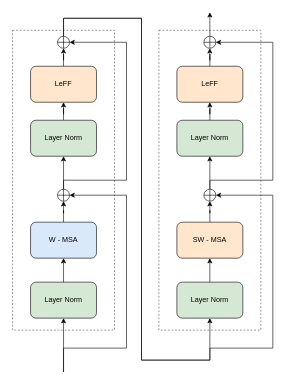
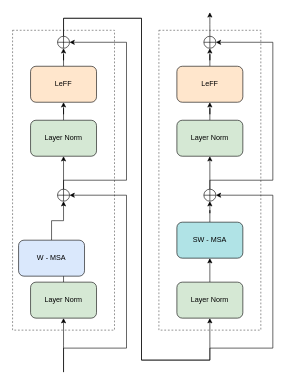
  <mxCell id="0" />
  <mxCell id="1" parent="0" />
  <mxCell id="2" value="&lt;pre style=&quot;background-color: rgb(255 , 255 , 255) ; font-family: &amp;quot;jetbrains mono&amp;quot; , monospace ; font-size: 10px&quot;&gt;&lt;br&gt;&lt;/pre&gt;" style="rounded=0;whiteSpace=wrap;html=1;verticalAlign=top;fillColor=none;align=center;dashed=1;strokeColor=#4D4D4D;fontColor=default;" vertex="1" parent="1"><mxGeometry x="20" y="50" width="170" height="500" as="geometry" /></mxCell>
  <mxCell id="3" value="" style="edgeStyle=orthogonalEdgeStyle;rounded=0;orthogonalLoop=1;jettySize=auto;html=1;" edge="1" parent="1" source="5" target="7"><mxGeometry relative="1" as="geometry" /></mxCell>
  <mxCell id="4" style="edgeStyle=orthogonalEdgeStyle;rounded=0;orthogonalLoop=1;jettySize=auto;html=1;exitX=0.5;exitY=1;exitDx=0;exitDy=0;endArrow=none;endFill=0;startArrow=classic;startFill=1;" edge="1" parent="1" source="5"><mxGeometry relative="1" as="geometry"><mxPoint x="105" y="620" as="targetPoint" /></mxGeometry></mxCell>
  <mxCell id="5" value="Layer Norm" style="rounded=1;whiteSpace=wrap;html=1;fillColor=#d5e8d4;strokeColor=#000000;" vertex="1" parent="1"><mxGeometry x="50" y="470" width="110" height="60" as="geometry" /></mxCell>
  <mxCell id="6" value="" style="edgeStyle=orthogonalEdgeStyle;rounded=0;orthogonalLoop=1;jettySize=auto;html=1;" edge="1" parent="1" source="7" target="14"><mxGeometry relative="1" as="geometry" /></mxCell>
- <mxCell id="7" value="W - MSA" style="rounded=1;whiteSpace=wrap;html=1;fillColor=#dae8fc;strokeColor=#000000;" vertex="1" parent="1"><mxGeometry x="50" y="370" width="110" height="60" as="geometry" /></mxCell>
+ <mxCell id="7" value="W - MSA" style="rounded=1;whiteSpace=wrap;html=1;fillColor=#dae8fc;strokeColor=#000000;" vertex="1" parent="1"><mxGeometry x="30" y="400" width="110" height="60" as="geometry" /></mxCell>
  <mxCell id="8" value="" style="edgeStyle=orthogonalEdgeStyle;rounded=0;orthogonalLoop=1;jettySize=auto;html=1;" edge="1" parent="1" source="9" target="11"><mxGeometry relative="1" as="geometry" /></mxCell>
  <mxCell id="9" value="Layer Norm" style="rounded=1;whiteSpace=wrap;html=1;fillColor=#d5e8d4;strokeColor=#000000;" vertex="1" parent="1"><mxGeometry x="50" y="200" width="110" height="60" as="geometry" /></mxCell>
  <mxCell id="10" value="" style="edgeStyle=orthogonalEdgeStyle;rounded=0;orthogonalLoop=1;jettySize=auto;html=1;startArrow=none;startFill=0;endArrow=classic;endFill=1;" edge="1" parent="1" source="11" target="17"><mxGeometry relative="1" as="geometry" /></mxCell>
  <mxCell id="11" value="LeFF" style="rounded=1;whiteSpace=wrap;html=1;fillColor=#ffe6cc;strokeColor=#000000;" vertex="1" parent="1"><mxGeometry x="50" y="110" width="110" height="60" as="geometry" /></mxCell>
  <mxCell id="12" value="" style="edgeStyle=orthogonalEdgeStyle;rounded=0;orthogonalLoop=1;jettySize=auto;html=1;" edge="1" parent="1" source="14" target="9"><mxGeometry relative="1" as="geometry" /></mxCell>
  <mxCell id="13" style="edgeStyle=orthogonalEdgeStyle;rounded=0;orthogonalLoop=1;jettySize=auto;html=1;exitX=0.5;exitY=0;exitDx=0;exitDy=0;startArrow=none;startFill=0;endArrow=classic;endFill=1;entryX=1;entryY=0.5;entryDx=0;entryDy=0;" edge="1" parent="1" source="14" target="17"><mxGeometry relative="1" as="geometry"><mxPoint x="330" y="60" as="targetPoint" /><Array as="points"><mxPoint x="105" y="300" /><mxPoint x="210" y="300" /><mxPoint x="210" y="70" /></Array></mxGeometry></mxCell>
  <mxCell id="14" value="" style="shape=orEllipse;perimeter=ellipsePerimeter;whiteSpace=wrap;html=1;backgroundOutline=1;fontColor=#FF170F;strokeColor=#000000;align=center;verticalAlign=top;fillColor=default;" vertex="1" parent="1"><mxGeometry x="95" y="315" width="20" height="20" as="geometry" /></mxCell>
  <mxCell id="15" style="edgeStyle=orthogonalEdgeStyle;rounded=0;orthogonalLoop=1;jettySize=auto;html=1;startArrow=none;startFill=0;endArrow=classic;endFill=1;entryX=1;entryY=0.5;entryDx=0;entryDy=0;" edge="1" parent="1" target="14"><mxGeometry relative="1" as="geometry"><mxPoint x="300" y="340" as="targetPoint" /><mxPoint x="105" y="620" as="sourcePoint" /><Array as="points"><mxPoint x="105" y="580" /><mxPoint x="210" y="580" /><mxPoint x="210" y="325" /></Array></mxGeometry></mxCell>
  <mxCell id="16" style="edgeStyle=orthogonalEdgeStyle;rounded=0;orthogonalLoop=1;jettySize=auto;html=1;exitX=0.5;exitY=0;exitDx=0;exitDy=0;startArrow=none;startFill=0;endArrow=classic;endFill=1;entryX=0.5;entryY=1;entryDx=0;entryDy=0;" edge="1" parent="1" source="17" target="20"><mxGeometry relative="1" as="geometry"><mxPoint x="325" y="670" as="targetPoint" /><Array as="points"><mxPoint x="105" y="30" /><mxPoint x="235" y="30" /><mxPoint x="235" y="600" /><mxPoint x="349" y="600" /></Array></mxGeometry></mxCell>
  <mxCell id="17" value="" style="shape=orEllipse;perimeter=ellipsePerimeter;whiteSpace=wrap;html=1;backgroundOutline=1;fontColor=#FF170F;strokeColor=#000000;align=center;verticalAlign=top;fillColor=default;" vertex="1" parent="1"><mxGeometry x="95" y="60" width="20" height="20" as="geometry" /></mxCell>
  <mxCell id="18" value="&lt;pre style=&quot;background-color: rgb(255 , 255 , 255) ; font-family: &amp;quot;jetbrains mono&amp;quot; , monospace ; font-size: 10px&quot;&gt;&lt;br&gt;&lt;/pre&gt;" style="rounded=0;whiteSpace=wrap;html=1;verticalAlign=top;fillColor=none;align=center;dashed=1;strokeColor=#4D4D4D;fontColor=default;" vertex="1" parent="1"><mxGeometry x="264" y="50" width="170" height="500" as="geometry" /></mxCell>
  <mxCell id="19" value="" style="edgeStyle=orthogonalEdgeStyle;rounded=0;orthogonalLoop=1;jettySize=auto;html=1;" edge="1" parent="1" source="20" target="22"><mxGeometry relative="1" as="geometry" /></mxCell>
  <mxCell id="20" value="Layer Norm" style="rounded=1;whiteSpace=wrap;html=1;fillColor=#d5e8d4;strokeColor=#000000;" vertex="1" parent="1"><mxGeometry x="294" y="470" width="110" height="60" as="geometry" /></mxCell>
  <mxCell id="21" value="" style="edgeStyle=orthogonalEdgeStyle;rounded=0;orthogonalLoop=1;jettySize=auto;html=1;" edge="1" parent="1" source="22" target="29"><mxGeometry relative="1" as="geometry" /></mxCell>
- <mxCell id="22" value="SW - MSA" style="rounded=1;whiteSpace=wrap;html=1;fillColor=#ffe6cc;strokeColor=#000000;" vertex="1" parent="1"><mxGeometry x="294" y="370" width="110" height="60" as="geometry" /></mxCell>
+ <mxCell id="22" value="SW - MSA" style="rounded=1;whiteSpace=wrap;html=1;fillColor=#b0e3e6;strokeColor=#000000;" vertex="1" parent="1"><mxGeometry x="294" y="370" width="110" height="60" as="geometry" /></mxCell>
  <mxCell id="23" value="" style="edgeStyle=orthogonalEdgeStyle;rounded=0;orthogonalLoop=1;jettySize=auto;html=1;" edge="1" parent="1" source="24" target="26"><mxGeometry relative="1" as="geometry" /></mxCell>
  <mxCell id="24" value="Layer Norm" style="rounded=1;whiteSpace=wrap;html=1;fillColor=#d5e8d4;strokeColor=#000000;" vertex="1" parent="1"><mxGeometry x="294" y="200" width="110" height="60" as="geometry" /></mxCell>
  <mxCell id="25" value="" style="edgeStyle=orthogonalEdgeStyle;rounded=0;orthogonalLoop=1;jettySize=auto;html=1;startArrow=none;startFill=0;endArrow=classic;endFill=1;" edge="1" parent="1" source="26" target="32"><mxGeometry relative="1" as="geometry" /></mxCell>
  <mxCell id="26" value="LeFF" style="rounded=1;whiteSpace=wrap;html=1;fillColor=#ffe6cc;strokeColor=#000000;" vertex="1" parent="1"><mxGeometry x="294" y="110" width="110" height="60" as="geometry" /></mxCell>
  <mxCell id="27" value="" style="edgeStyle=orthogonalEdgeStyle;rounded=0;orthogonalLoop=1;jettySize=auto;html=1;" edge="1" parent="1" source="29" target="24"><mxGeometry relative="1" as="geometry" /></mxCell>
  <mxCell id="28" style="edgeStyle=orthogonalEdgeStyle;rounded=0;orthogonalLoop=1;jettySize=auto;html=1;exitX=0.5;exitY=0;exitDx=0;exitDy=0;startArrow=none;startFill=0;endArrow=classic;endFill=1;entryX=1;entryY=0.5;entryDx=0;entryDy=0;" edge="1" parent="1" source="29" target="32"><mxGeometry relative="1" as="geometry"><mxPoint x="574" y="60" as="targetPoint" /><Array as="points"><mxPoint x="349" y="300" /><mxPoint x="454" y="300" /><mxPoint x="454" y="70" /></Array></mxGeometry></mxCell>
  <mxCell id="29" value="" style="shape=orEllipse;perimeter=ellipsePerimeter;whiteSpace=wrap;html=1;backgroundOutline=1;fontColor=#FF170F;strokeColor=#000000;align=center;verticalAlign=top;fillColor=default;" vertex="1" parent="1"><mxGeometry x="339" y="315" width="20" height="20" as="geometry" /></mxCell>
  <mxCell id="30" style="edgeStyle=orthogonalEdgeStyle;rounded=0;orthogonalLoop=1;jettySize=auto;html=1;startArrow=none;startFill=0;endArrow=classic;endFill=1;entryX=1;entryY=0.5;entryDx=0;entryDy=0;exitX=0.5;exitY=0;exitDx=0;exitDy=0;" edge="1" parent="1" target="29" source="17"><mxGeometry relative="1" as="geometry"><mxPoint x="544" y="340" as="targetPoint" /><mxPoint x="105" y="-20" as="sourcePoint" /><Array as="points"><mxPoint x="105" y="30" /><mxPoint x="235" y="30" /><mxPoint x="235" y="600" /><mxPoint x="349" y="600" /><mxPoint x="349" y="580" /><mxPoint x="454" y="580" /><mxPoint x="454" y="325" /></Array></mxGeometry></mxCell>
  <mxCell id="31" style="edgeStyle=orthogonalEdgeStyle;rounded=0;orthogonalLoop=1;jettySize=auto;html=1;exitX=0.5;exitY=0;exitDx=0;exitDy=0;startArrow=none;startFill=0;endArrow=classic;endFill=1;" edge="1" parent="1" source="32"><mxGeometry relative="1" as="geometry"><mxPoint x="349" y="20" as="targetPoint" /></mxGeometry></mxCell>
  <mxCell id="32" value="" style="shape=orEllipse;perimeter=ellipsePerimeter;whiteSpace=wrap;html=1;backgroundOutline=1;fontColor=#FF170F;strokeColor=#000000;align=center;verticalAlign=top;fillColor=default;" vertex="1" parent="1"><mxGeometry x="339" y="60" width="20" height="20" as="geometry" /></mxCell>
